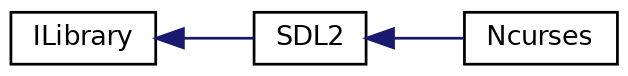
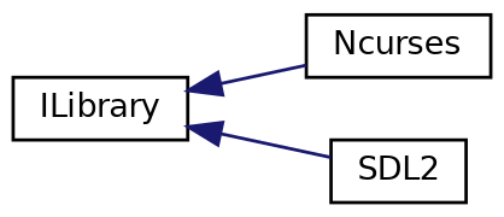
  digraph {
    rankdir=LR
    node [color=black fillcolor=white fontname=Helvetica fontsize=10 shape=record style=filled]
    edge [color=midnightblue dir=back fontname=Helvetica fontsize=10 labelfontname=Helvetica labelfontsize=10 style=solid]
    n1 [height=0.2 label=ILibrary width=0.4]
    n2 [height=0.2 label=Ncurses width=0.4]
    n3 [height=0.2 label=SDL2 width=0.4]
-   n3 -> n2
+   n1 -> n2
    n1 -> n3
  }
